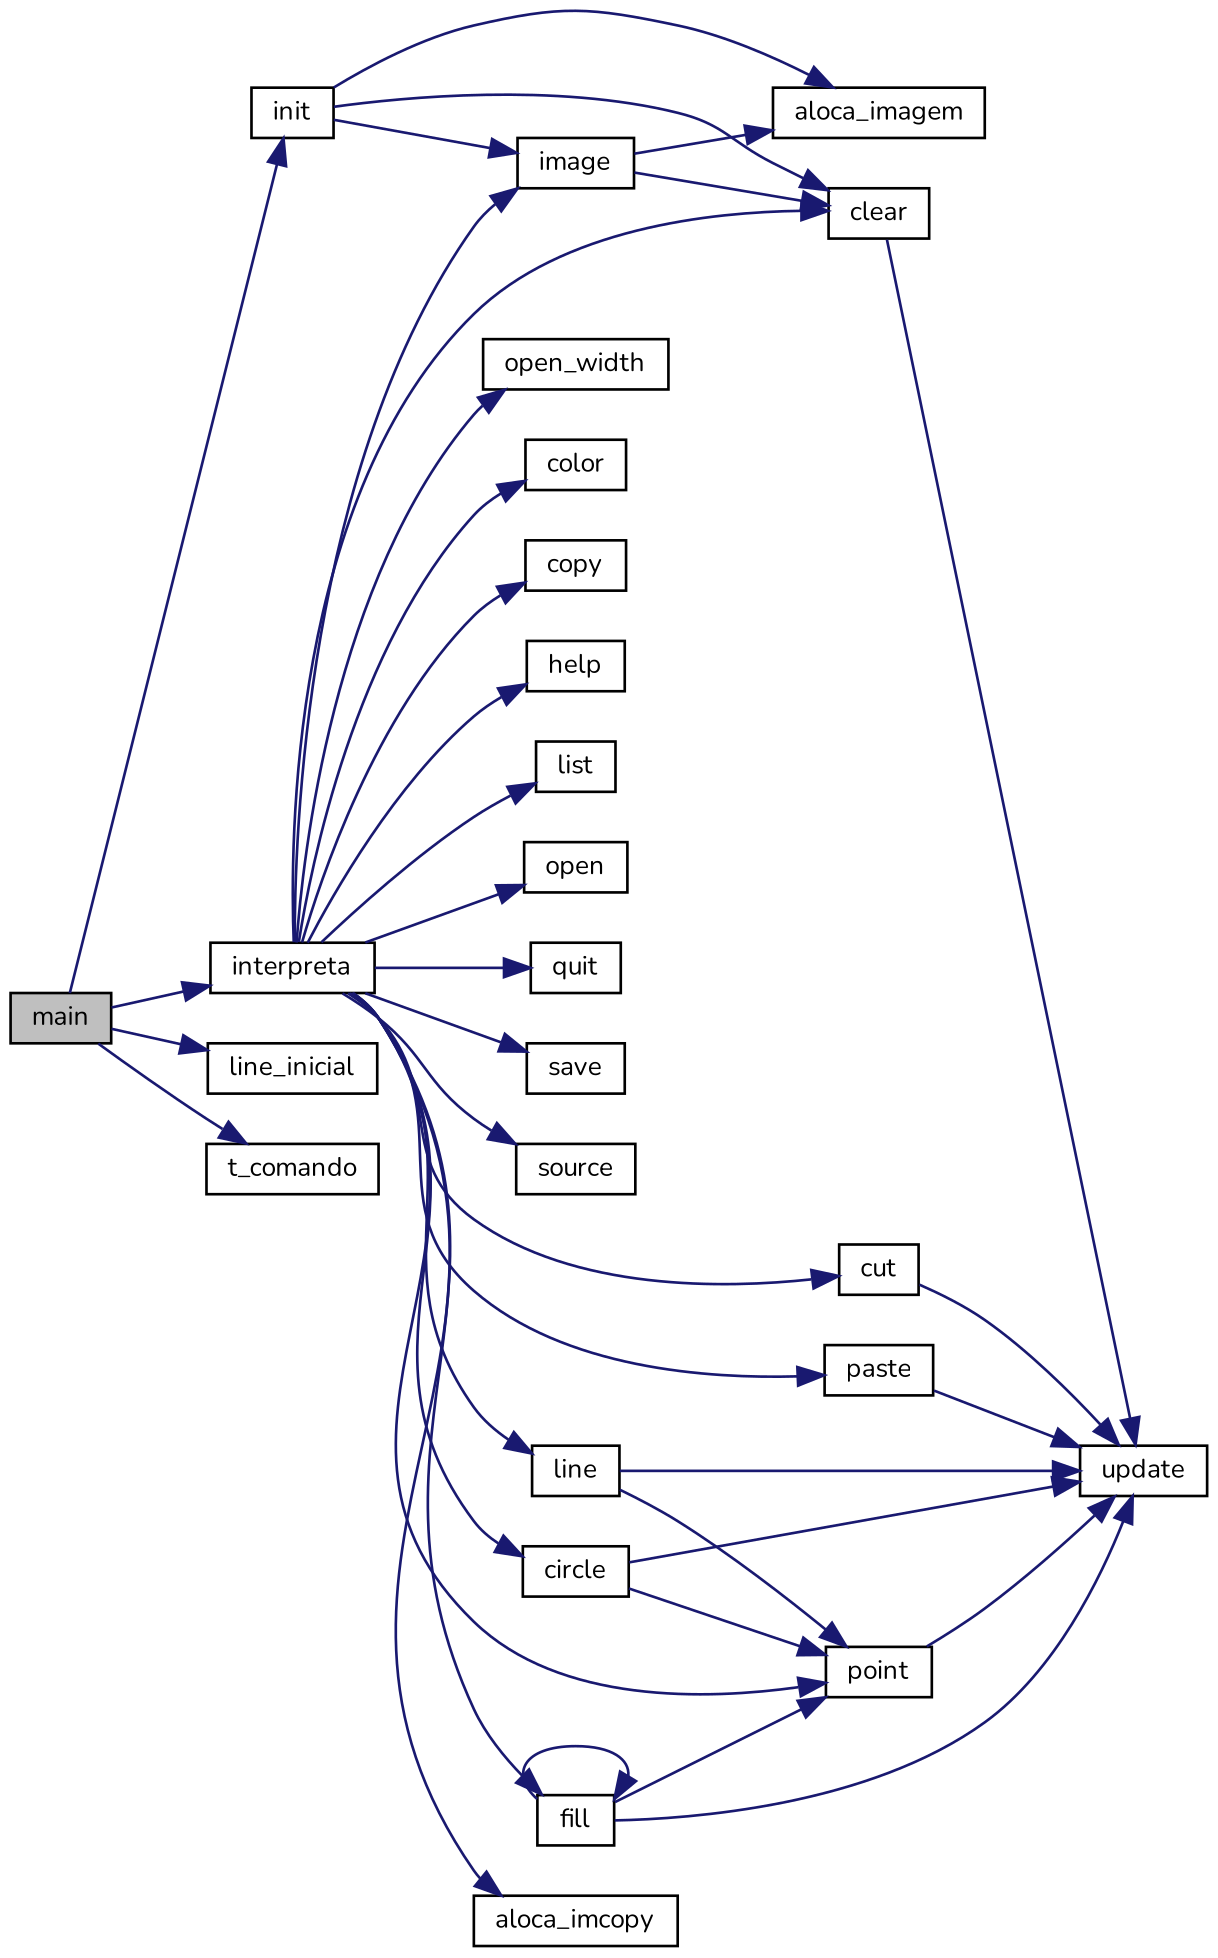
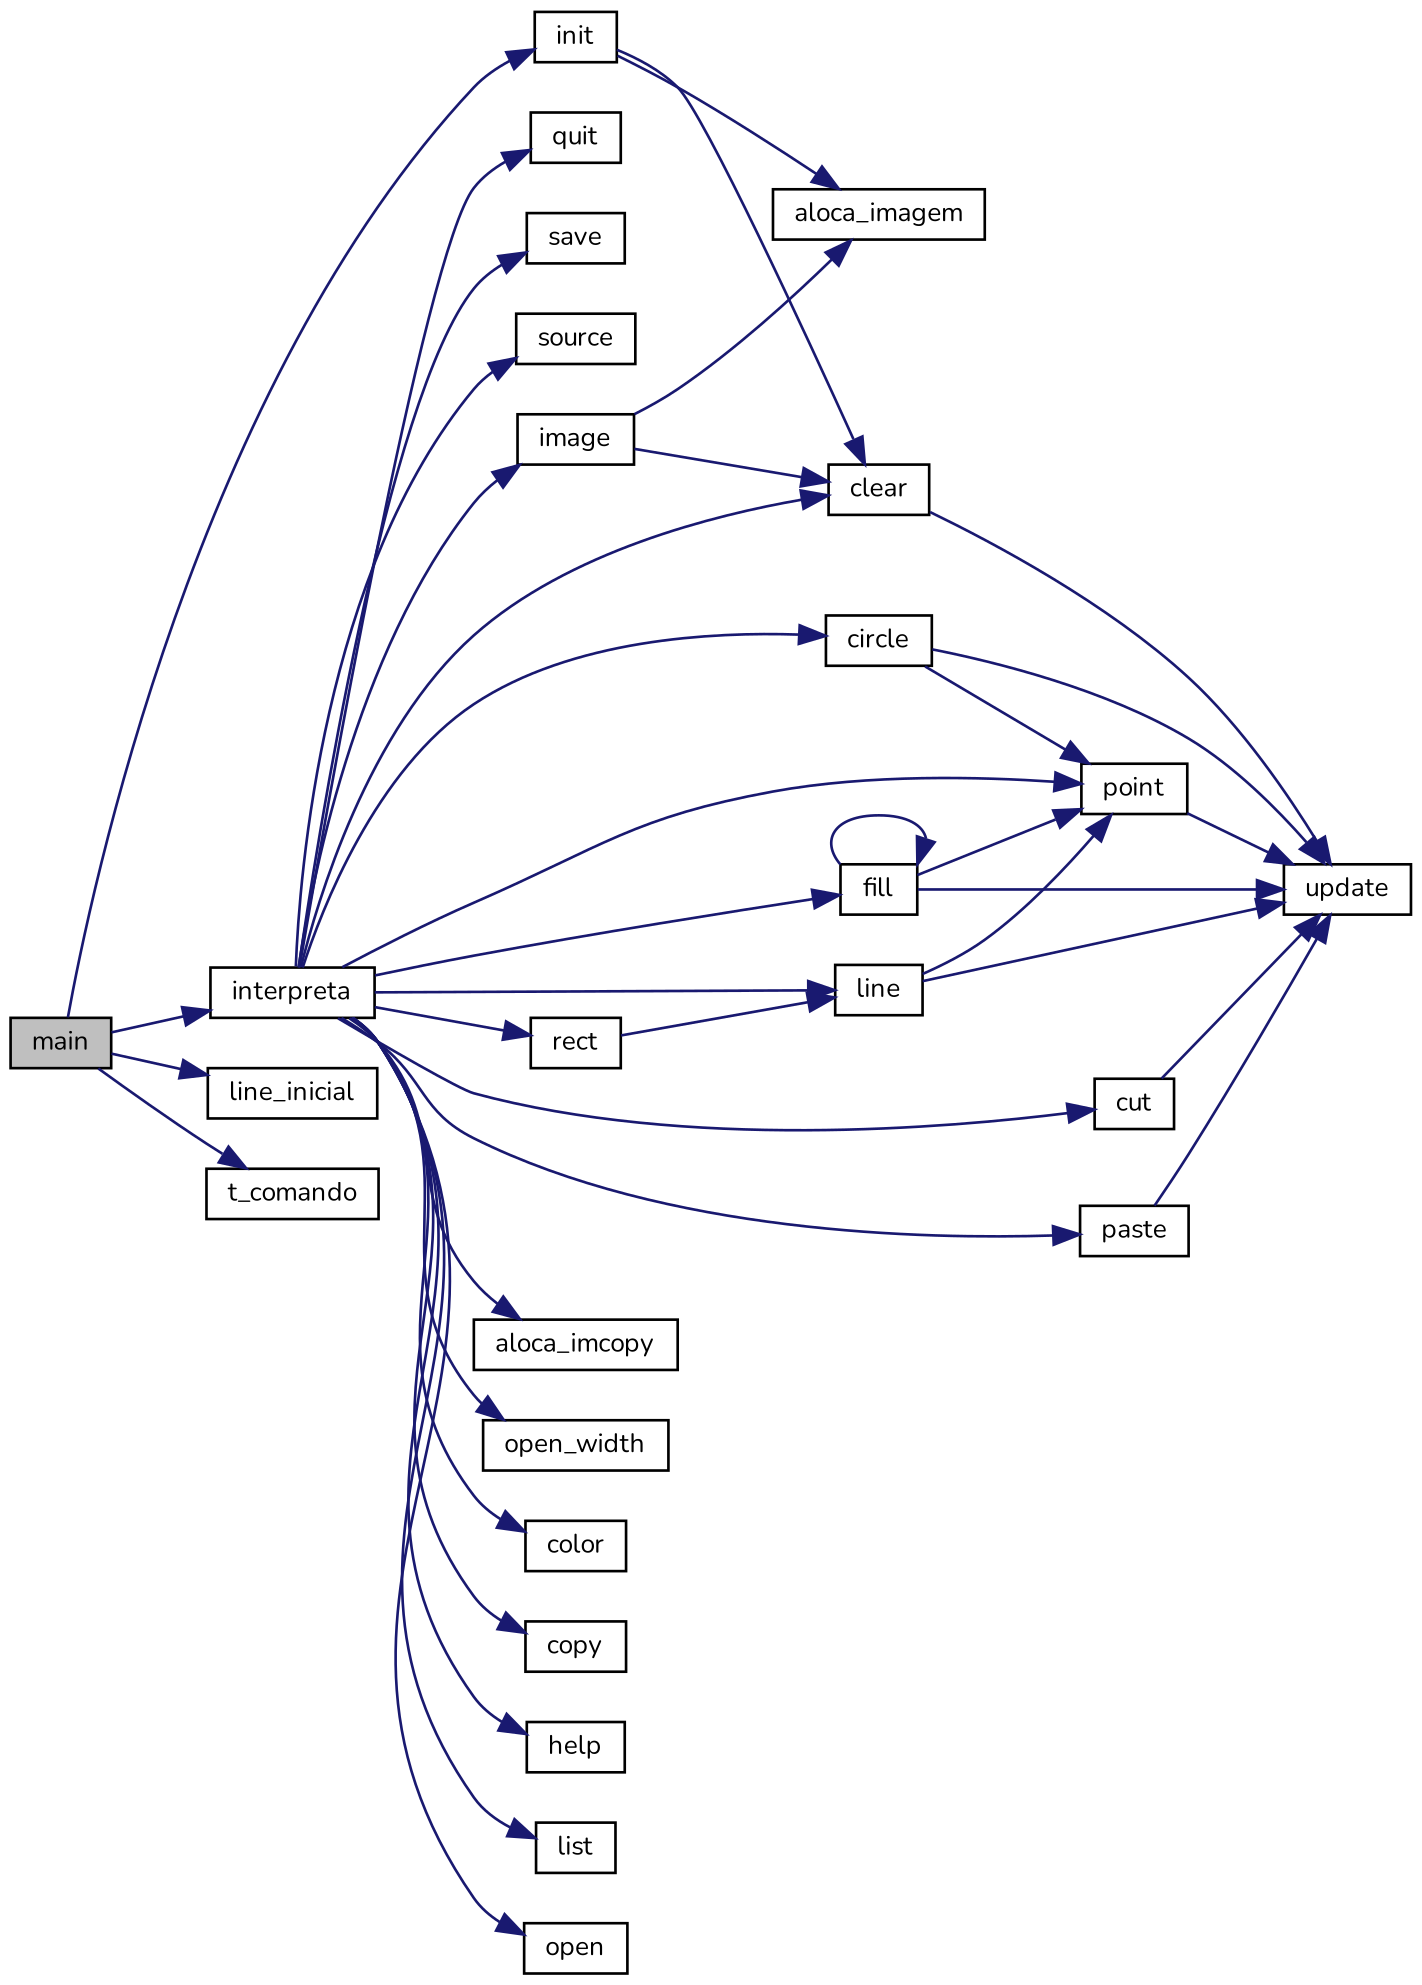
  digraph {
    fontname=Nunito
    rankdir=LR
    node [color=black fillcolor=white fontname=Nunito fontsize=10 shape=record style=filled]
    edge [color=midnightblue fontname=Nunito fontsize=10 labelfontname=Helvetica labelfontsize=10 style=solid]
    n1 [fillcolor=grey75 fontcolor=black height=0.2 label=main width=0.4]
    n2 [height=0.2 label=init width=0.4]
    n3 [height=0.2 label=interpreta width=0.4]
    n4 [height=0.2 label=line_inicial width=0.4]
    n5 [height=0.2 label=t_comando width=0.4]
    n6 [height=0.2 label=aloca_imagem width=0.4]
    n7 [height=0.2 label=clear width=0.4]
    n8 [height=0.2 label=image width=0.4]
    n9 [height=0.2 label=aloca_imcopy width=0.4]
    n10 [height=0.2 label=open_width width=0.4]
    n11 [height=0.2 label=circle width=0.4]
    n12 [height=0.2 label=point width=0.4]
    n13 [height=0.2 label=color width=0.4]
    n14 [height=0.2 label=copy width=0.4]
    n15 [height=0.2 label=cut width=0.4]
    n16 [height=0.2 label=fill width=0.4]
    n17 [height=0.2 label=help width=0.4]
    n18 [height=0.2 label=line width=0.4]
    n19 [height=0.2 label=list width=0.4]
    n20 [height=0.2 label=open width=0.4]
    n21 [height=0.2 label=paste width=0.4]
    n22 [height=0.2 label=quit width=0.4]
+   n23 [height=0.2 label=rect width=0.4]
    n24 [height=0.2 label=save width=0.4]
    n25 [height=0.2 label=source width=0.4]
    n26 [height=0.2 label=update width=0.4]
    n1 -> n2
    n1 -> n3
    n1 -> n4
    n1 -> n5
    n2 -> n6
    n2 -> n7
-   n2 -> n8
    n3 -> n7
    n3 -> n8
    n3 -> n9
    n3 -> n10
    n3 -> n11
    n3 -> n12
    n3 -> n13
    n3 -> n14
    n3 -> n15
    n3 -> n16
    n3 -> n17
    n3 -> n18
    n3 -> n19
    n3 -> n20
    n3 -> n21
    n3 -> n22
+   n3 -> n23
    n3 -> n24
    n3 -> n25
    n7 -> n26
    n8 -> n6
    n8 -> n7
    n11 -> n12
    n11 -> n26
    n12 -> n26
    n15 -> n26
    n16 -> n12
    n16 -> n16
    n16 -> n26
    n18 -> n12
    n18 -> n26
    n21 -> n26
+   n23 -> n18
  }
